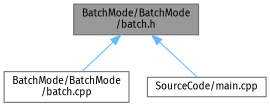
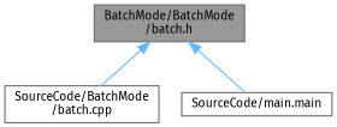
  digraph {
    fontname="Fira Sans"
    node [color=grey40 fillcolor=white fontname="Fira Sans" fontsize=10 shape=box style=filled]
    edge [color=steelblue1 dir=back fontname="Fira Sans" fontsize=10 labelfontname=Helvetica labelfontsize=10 style=solid]
    n1 [color=gray40 fillcolor=grey60 fontcolor=black height=0.2 label="BatchMode/BatchMode\l/batch.h" width=0.4]
-   n2 [height=0.2 label="BatchMode/BatchMode\l/batch.cpp" width=0.4]
-   n3 [height=0.2 label="SourceCode/main.cpp" width=0.4]
+   n2 [height=0.2 label="SourceCode/BatchMode\l/batch.cpp" width=0.4]
+   n3 [height=0.2 label="SourceCode/main.main" width=0.4]
    n1 -> n2
    n1 -> n3
  }
